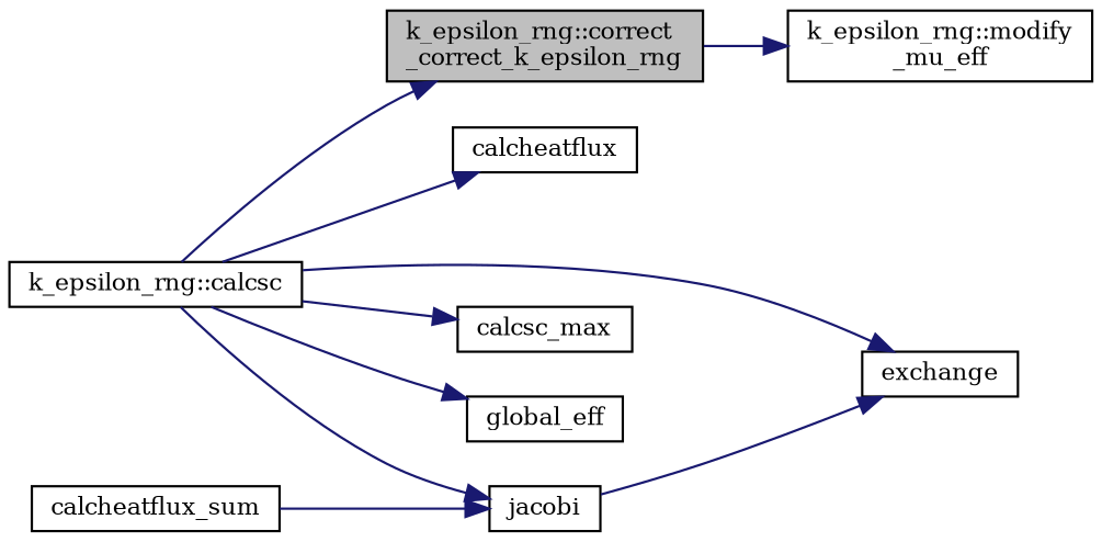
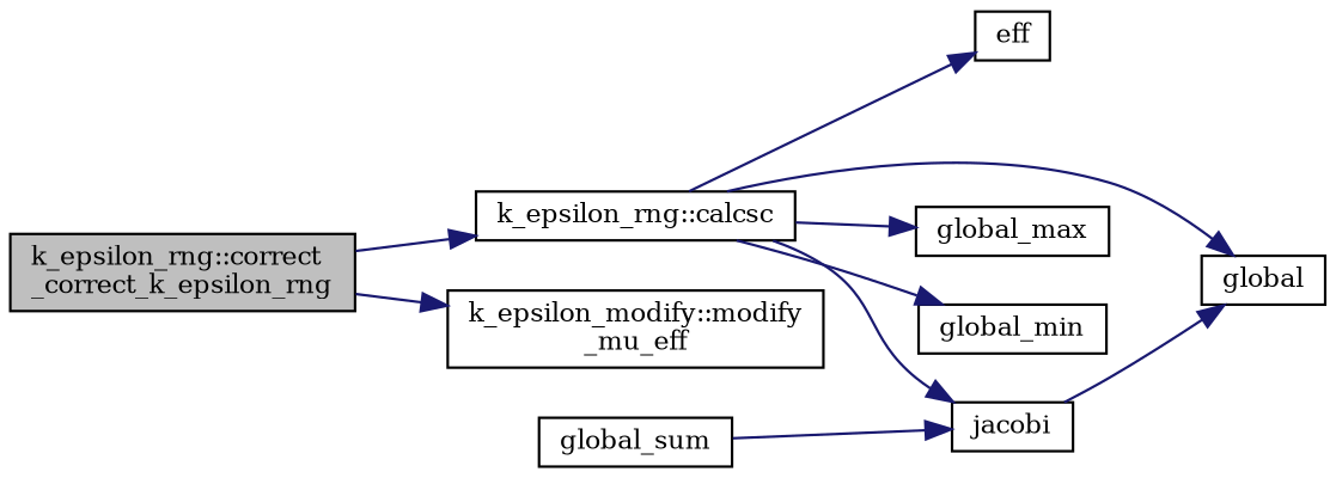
  digraph {
    fontname="DejaVu Serif"
    rankdir=LR
    node [color=black fillcolor=white fontname="DejaVu Serif" fontsize=10 shape=record style=filled]
    edge [color=midnightblue fontname="DejaVu Serif" fontsize=10 labelfontname=Helvetica labelfontsize=10 style=solid]
    n1 [fillcolor=grey75 fontcolor=black height=0.2 label="k_epsilon_rng::correct\l_correct_k_epsilon_rng" width=0.4]
    n2 [height=0.2 label="k_epsilon_rng::calcsc" width=0.4]
-   n3 [height=0.2 label="k_epsilon_rng::modify\l_mu_eff" width=0.4]
-   n4 [height=0.2 label=calcheatflux width=0.4]
-   n5 [height=0.2 label=exchange width=0.4]
-   n6 [height=0.2 label=calcsc_max width=0.4]
-   n7 [height=0.2 label=global_eff width=0.4]
+   n3 [height=0.2 label="k_epsilon_modify::modify\l_mu_eff" width=0.4]
+   n4 [height=0.2 label=eff width=0.4]
+   n5 [height=0.2 label=global width=0.4]
+   n6 [height=0.2 label=global_max width=0.4]
+   n7 [height=0.2 label=global_min width=0.4]
    n8 [height=0.2 label=jacobi width=0.4]
-   n9 [height=0.2 label=calcheatflux_sum width=0.4]
-   n2 -> n1
+   n9 [height=0.2 label=global_sum width=0.4]
+   n1 -> n2
    n1 -> n3
    n2 -> n4
    n2 -> n5
    n2 -> n6
    n2 -> n7
    n2 -> n8
    n8 -> n5
    n9 -> n8
  }
